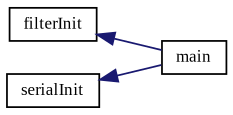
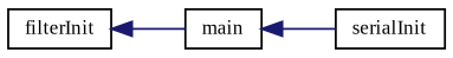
  digraph {
    fontname="Liberation Serif"
    rankdir=LR
    node [color=black fillcolor=white fontname="Liberation Serif" fontsize=10 shape=record style=filled]
    edge [color=midnightblue dir=back fontname="Liberation Serif" fontsize=10 labelfontname=FreeSans labelfontsize=10 style=solid]
    n1 [height=0.2 label=filterInit width=0.4]
    n2 [height=0.2 label=main width=0.4]
    n3 [height=0.2 label=serialInit width=0.4]
    n1 -> n2
-   n3 -> n2
+   n2 -> n3
  }
